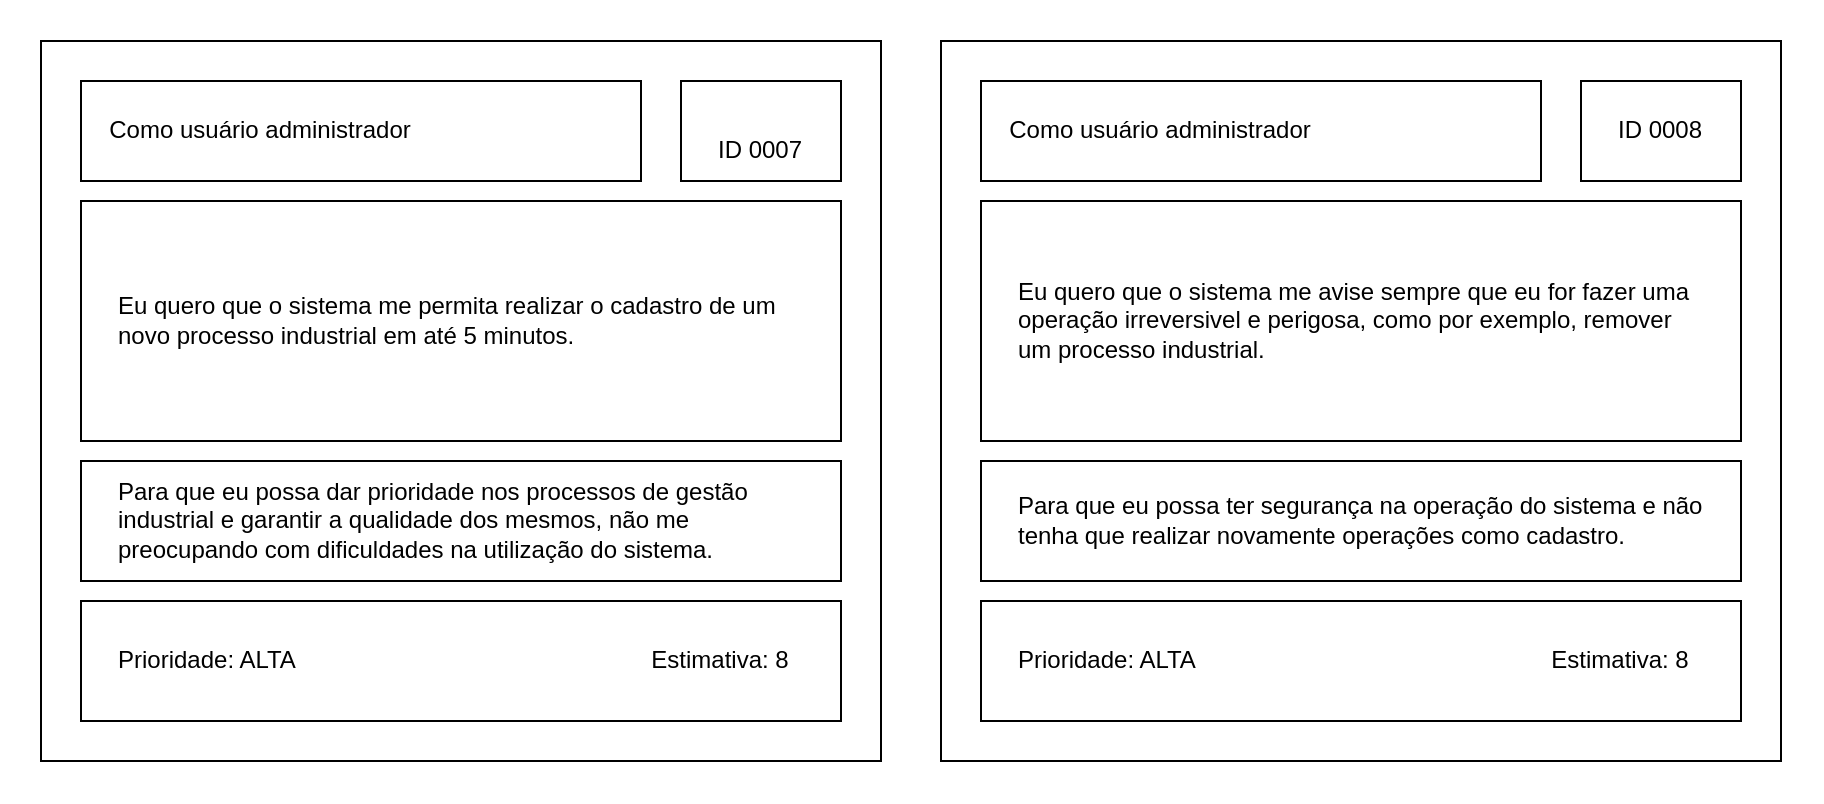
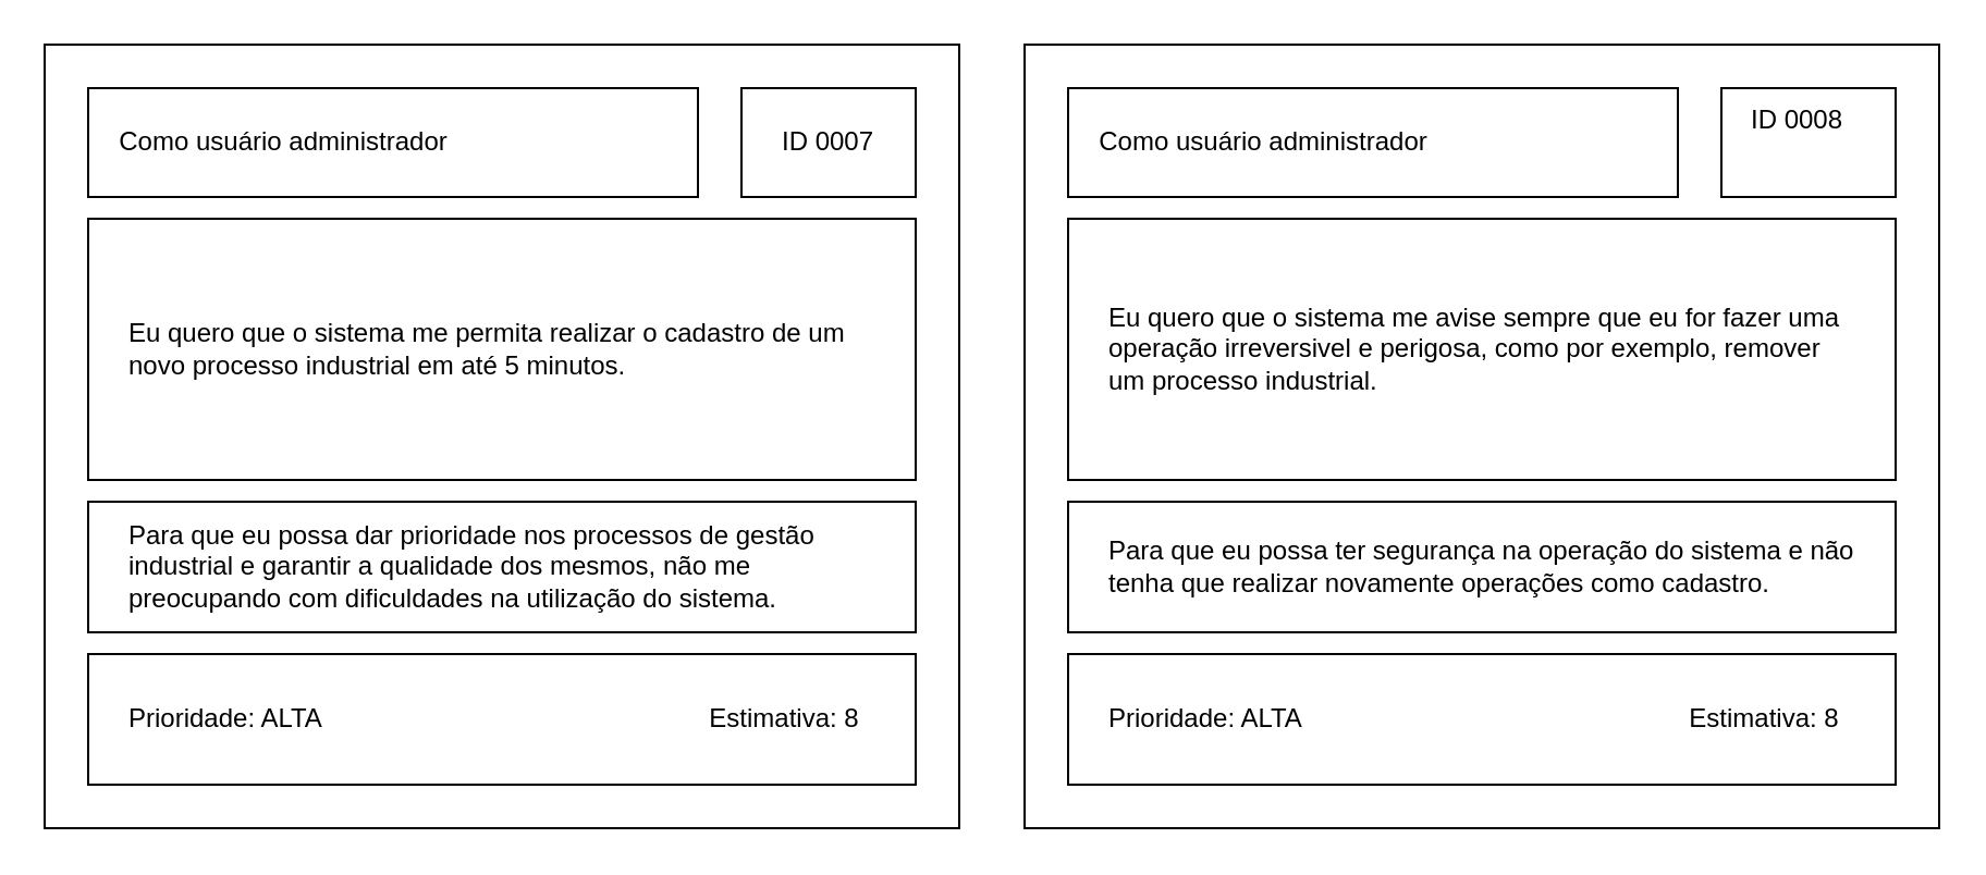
  <mxCell id="0" />
  <mxCell id="1" parent="0" />
  <mxCell id="2" value="" style="rounded=0;whiteSpace=wrap;html=1;" parent="1" vertex="1"><mxGeometry x="20" y="20" width="420" height="360" as="geometry" /></mxCell>
  <mxCell id="3" value="" style="rounded=0;whiteSpace=wrap;html=1;" parent="1" vertex="1"><mxGeometry x="40" y="40" width="280" height="50" as="geometry" /></mxCell>
  <mxCell id="4" value="" style="rounded=0;whiteSpace=wrap;html=1;" parent="1" vertex="1"><mxGeometry x="340" y="40" width="80" height="50" as="geometry" /></mxCell>
  <mxCell id="5" value="Como usuário administrador" style="text;html=1;strokeColor=none;fillColor=none;align=center;verticalAlign=middle;whiteSpace=wrap;rounded=0;" parent="1" vertex="1"><mxGeometry x="50" y="55" width="160" height="20" as="geometry" /></mxCell>
- <mxCell id="6" value="ID 0007" style="text;html=1;strokeColor=none;fillColor=none;align=center;verticalAlign=middle;whiteSpace=wrap;rounded=0;" parent="1" vertex="1"><mxGeometry x="350" y="65" width="60" height="20" as="geometry" /></mxCell>
+ <mxCell id="6" value="ID 0007" style="text;html=1;strokeColor=none;fillColor=none;align=center;verticalAlign=middle;whiteSpace=wrap;rounded=0;" parent="1" vertex="1"><mxGeometry x="350" y="55" width="60" height="20" as="geometry" /></mxCell>
  <mxCell id="7" value="Eu quero que o sistema me permita realizar o cadastro de um novo processo industrial em até 5 minutos." style="rounded=0;whiteSpace=wrap;html=1;align=left;spacingLeft=17;spacingRight=17;" parent="1" vertex="1"><mxGeometry x="40" y="100" width="380" height="120" as="geometry" /></mxCell>
  <mxCell id="8" value="Para que eu possa dar prioridade nos processos de gestão industrial e garantir a qualidade dos mesmos, não me preocupando com dificuldades na utilização do sistema." style="rounded=0;whiteSpace=wrap;html=1;align=left;spacingLeft=17;spacingRight=17;" parent="1" vertex="1"><mxGeometry x="40" y="230" width="380" height="60" as="geometry" /></mxCell>
  <mxCell id="9" value="Prioridade: ALTA" style="rounded=0;whiteSpace=wrap;html=1;align=left;spacingLeft=17;spacingRight=17;" parent="1" vertex="1"><mxGeometry x="40" y="300" width="380" height="60" as="geometry" /></mxCell>
  <mxCell id="10" value="Estimativa: 8" style="text;html=1;strokeColor=none;fillColor=none;align=center;verticalAlign=middle;whiteSpace=wrap;rounded=0;" parent="1" vertex="1"><mxGeometry x="320" y="320" width="80" height="20" as="geometry" /></mxCell>
  <mxCell id="11" value="" style="rounded=0;whiteSpace=wrap;html=1;" parent="1" vertex="1"><mxGeometry x="470" y="20" width="420" height="360" as="geometry" /></mxCell>
  <mxCell id="12" value="" style="rounded=0;whiteSpace=wrap;html=1;" parent="1" vertex="1"><mxGeometry x="490" y="40" width="280" height="50" as="geometry" /></mxCell>
  <mxCell id="13" value="" style="rounded=0;whiteSpace=wrap;html=1;" parent="1" vertex="1"><mxGeometry x="790" y="40" width="80" height="50" as="geometry" /></mxCell>
  <mxCell id="14" value="Como usuário administrador" style="text;html=1;strokeColor=none;fillColor=none;align=center;verticalAlign=middle;whiteSpace=wrap;rounded=0;" parent="1" vertex="1"><mxGeometry x="500" y="55" width="160" height="20" as="geometry" /></mxCell>
- <mxCell id="15" value="ID 0008" style="text;html=1;strokeColor=none;fillColor=none;align=center;verticalAlign=middle;whiteSpace=wrap;rounded=0;" parent="1" vertex="1"><mxGeometry x="800" y="55" width="60" height="20" as="geometry" /></mxCell>
+ <mxCell id="15" value="ID 0008" style="text;html=1;strokeColor=none;fillColor=none;align=center;verticalAlign=middle;whiteSpace=wrap;rounded=0;" parent="1" vertex="1"><mxGeometry x="795" y="45" width="60" height="20" as="geometry" /></mxCell>
  <mxCell id="16" value="Eu quero que o sistema me avise sempre que eu for fazer uma operação irreversivel e perigosa, como por exemplo, remover um processo industrial.&amp;nbsp;" style="rounded=0;whiteSpace=wrap;html=1;align=left;spacingLeft=17;spacingRight=17;" parent="1" vertex="1"><mxGeometry x="490" y="100" width="380" height="120" as="geometry" /></mxCell>
  <mxCell id="17" value="Para que eu possa ter segurança na operação do sistema e não tenha que realizar novamente operações como cadastro." style="rounded=0;whiteSpace=wrap;html=1;align=left;spacingLeft=17;spacingRight=17;" parent="1" vertex="1"><mxGeometry x="490" y="230" width="380" height="60" as="geometry" /></mxCell>
  <mxCell id="18" value="Prioridade: ALTA" style="rounded=0;whiteSpace=wrap;html=1;align=left;spacingLeft=17;spacingRight=17;" parent="1" vertex="1"><mxGeometry x="490" y="300" width="380" height="60" as="geometry" /></mxCell>
  <mxCell id="19" value="Estimativa: 8" style="text;html=1;strokeColor=none;fillColor=none;align=center;verticalAlign=middle;whiteSpace=wrap;rounded=0;" parent="1" vertex="1"><mxGeometry x="770" y="320" width="80" height="20" as="geometry" /></mxCell>
